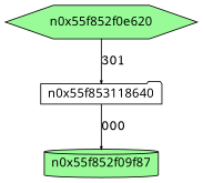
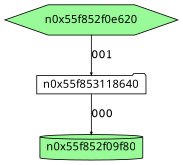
  digraph {
    node [fillcolor=palegreen fontname=Terminus style=filled]
    edge [arrowsize=.3]
    n0x55f852f0e620 [height=.1 shape=hexagon width=.1]
    n0x55f853118640 [fillcolor=white height=.1 shape=folder width=.1]
-   n0x55f852f09f80 [height=.1 shape=cylinder width=.1 label=n0x55f852f09f87]
-   n0x55f852f0e620 -> n0x55f853118640 [label=301]
+   n0x55f852f09f80 [height=.1 shape=cylinder width=.1]
+   n0x55f852f0e620 -> n0x55f853118640 [label=001]
    n0x55f853118640 -> n0x55f852f09f80 [label=000]
  }
